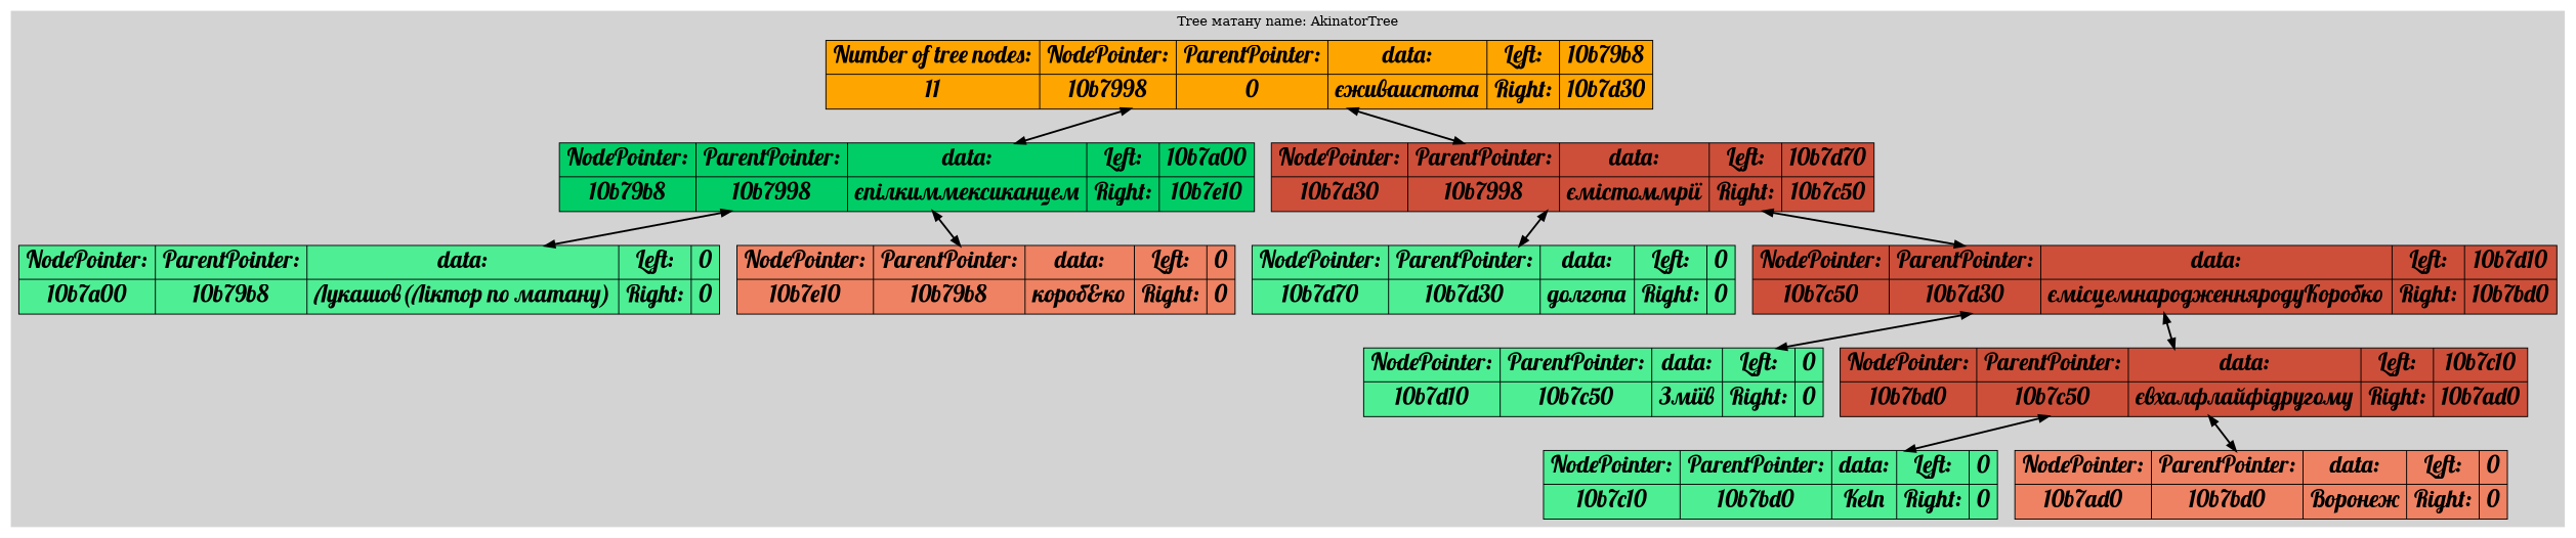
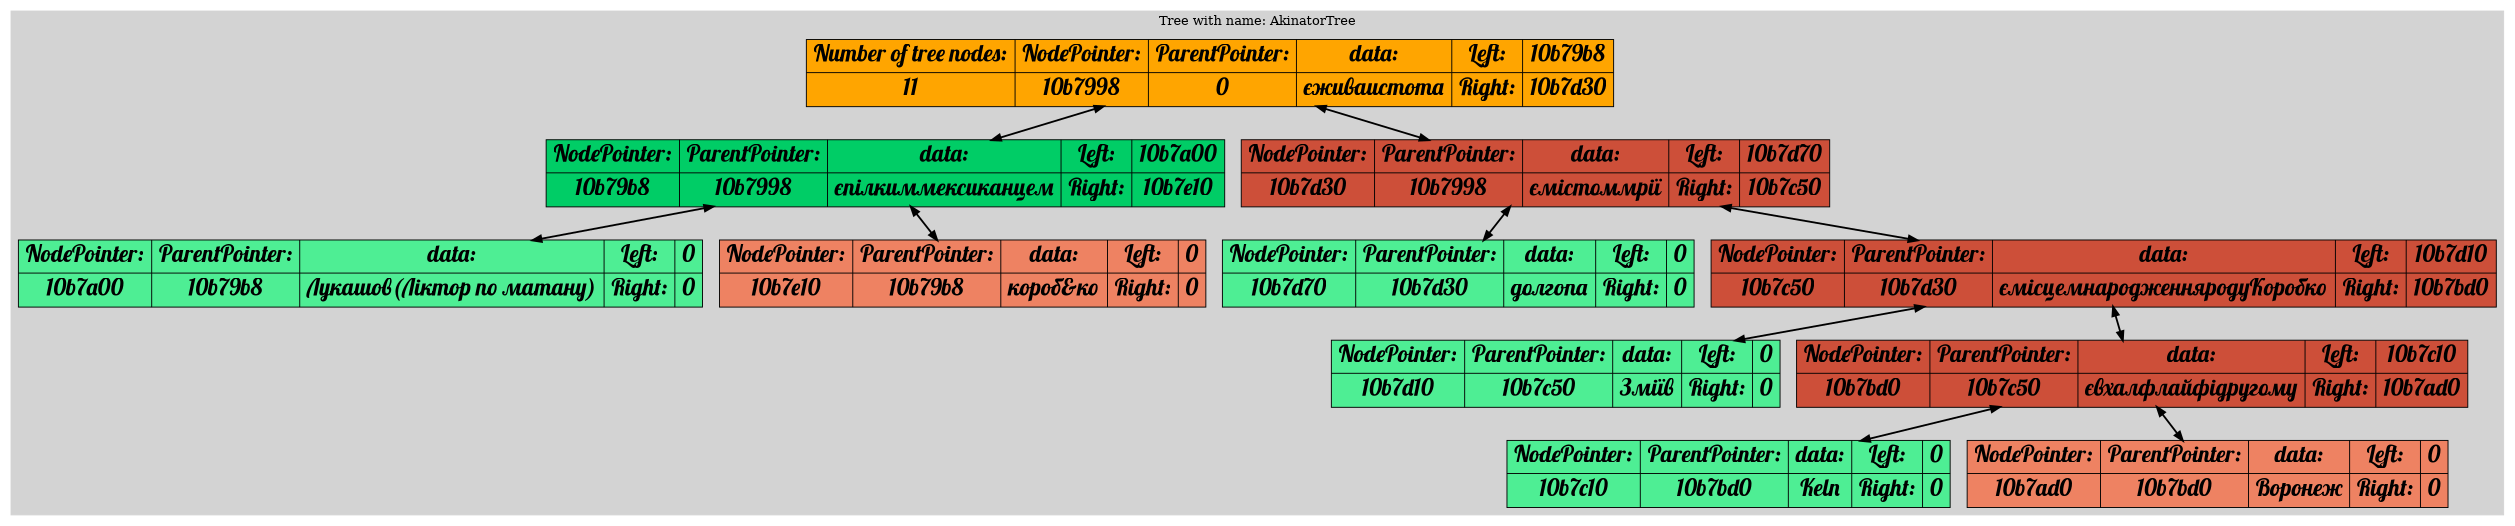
  digraph {
    rankdir=HR
    node [fillcolor=seagreen2 fontname=Lobster fontsize=25 shape=record style=filled]
    edge [dir=both style=bold]
    n1 [fillcolor=orange label="{Number of tree nodes: | 11} | {NodePointer:  | 10b7998} | {ParentPointer: | 0} | {data: | є жива истота} | {Left: | Right:} | {10b79b8 | 10b7d30}"]
    n2 [fillcolor=springgreen3 label="{NodePointer:  | 10b79b8} | {ParentPointer: | 10b7998} | {data: | є пілким мексиканцем} | {Left: | Right:} | {10b7a00 | 10b7e10}"]
    n3 [fillcolor=tomato3 label="{NodePointer:  | 10b7d30} | {ParentPointer: | 10b7998} | {data: | є містом мрії} | {Left: | Right:} | {10b7d70 | 10b7c50}"]
    n4 [label="{NodePointer:  | 10b7a00} | {ParentPointer: | 10b79b8} | {data: | Лукашов(Ліктор по матану)} | {Left: | Right:} | {0 | 0}"]
    n5 [fillcolor=salmon2 label="{NodePointer:  | 10b7e10} | {ParentPointer: | 10b79b8} | {data: | короб&ко} | {Left: | Right:} | {0 | 0}"]
    n6 [label="{NodePointer:  | 10b7d70} | {ParentPointer: | 10b7d30} | {data: | долгопа} | {Left: | Right:} | {0 | 0}"]
    n7 [fillcolor=tomato3 label="{NodePointer:  | 10b7c50} | {ParentPointer: | 10b7d30} | {data: | є місцем народження роду Коробко} | {Left: | Right:} | {10b7d10 | 10b7bd0}"]
    n8 [label="{NodePointer:  | 10b7d10} | {ParentPointer: | 10b7c50} | {data: | Зміїв} | {Left: | Right:} | {0 | 0}"]
    n9 [fillcolor=tomato3 label="{NodePointer:  | 10b7bd0} | {ParentPointer: | 10b7c50} | {data: | є в халф лайфі другому} | {Left: | Right:} | {10b7c10 | 10b7ad0}"]
    n10 [label="{NodePointer:  | 10b7c10} | {ParentPointer: | 10b7bd0} | {data: | Keln} | {Left: | Right:} | {0 | 0}"]
    n11 [fillcolor=salmon2 label="{NodePointer:  | 10b7ad0} | {ParentPointer: | 10b7bd0} | {data: | Воронеж} | {Left: | Right:} | {0 | 0}"]
    subgraph cluster_1 {
      color=lightgrey
-     label="Tree матану name: AkinatorTree"
+     label="Tree with name: AkinatorTree"
      style=filled
      n1
      n2
      n3
      n4
      n5
      n6
      n7
      n8
      n9
      n10
      n11
    }
    n1 -> n2
    n1 -> n3
    n2 -> n4
    n2 -> n5
    n3 -> n6
    n3 -> n7
    n7 -> n8
    n7 -> n9
    n9 -> n10
    n9 -> n11
  }
